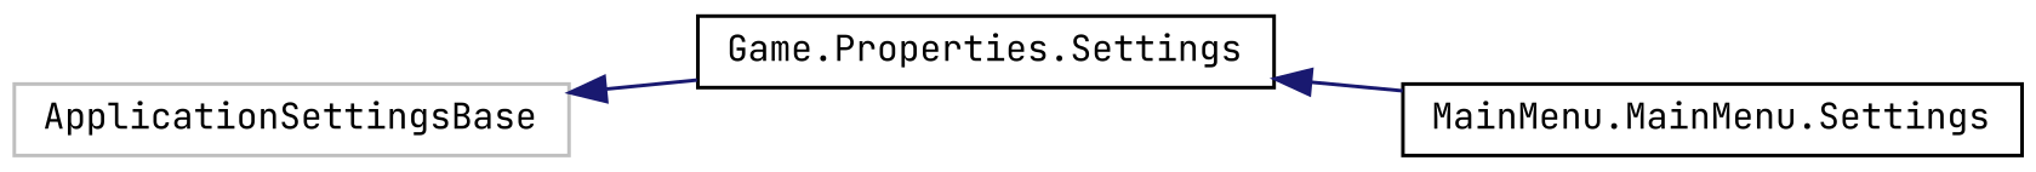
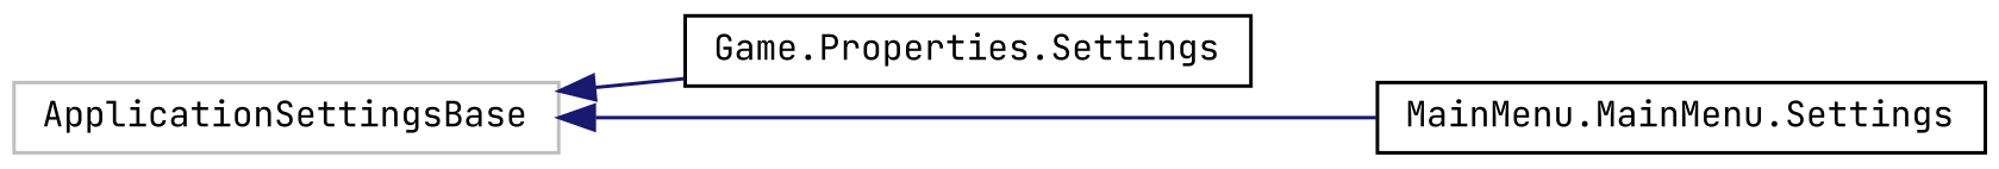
  digraph {
    fontname="JetBrains Mono"
    rankdir=LR
    node [color=black fillcolor=white fontname="JetBrains Mono" fontsize=10 shape=record style=filled]
    edge [color=midnightblue dir=back fontname="JetBrains Mono" fontsize=10 labelfontname=Helvetica labelfontsize=10 style=solid]
    n1 [color=grey75 height=0.2 label=ApplicationSettingsBase width=0.4]
    n2 [height=0.2 label="Game.Properties.Settings" width=0.4]
    n3 [height=0.2 label="MainMenu.MainMenu.Settings" width=0.4]
    n1 -> n2
-   n2 -> n3
+   n1 -> n3
  }
